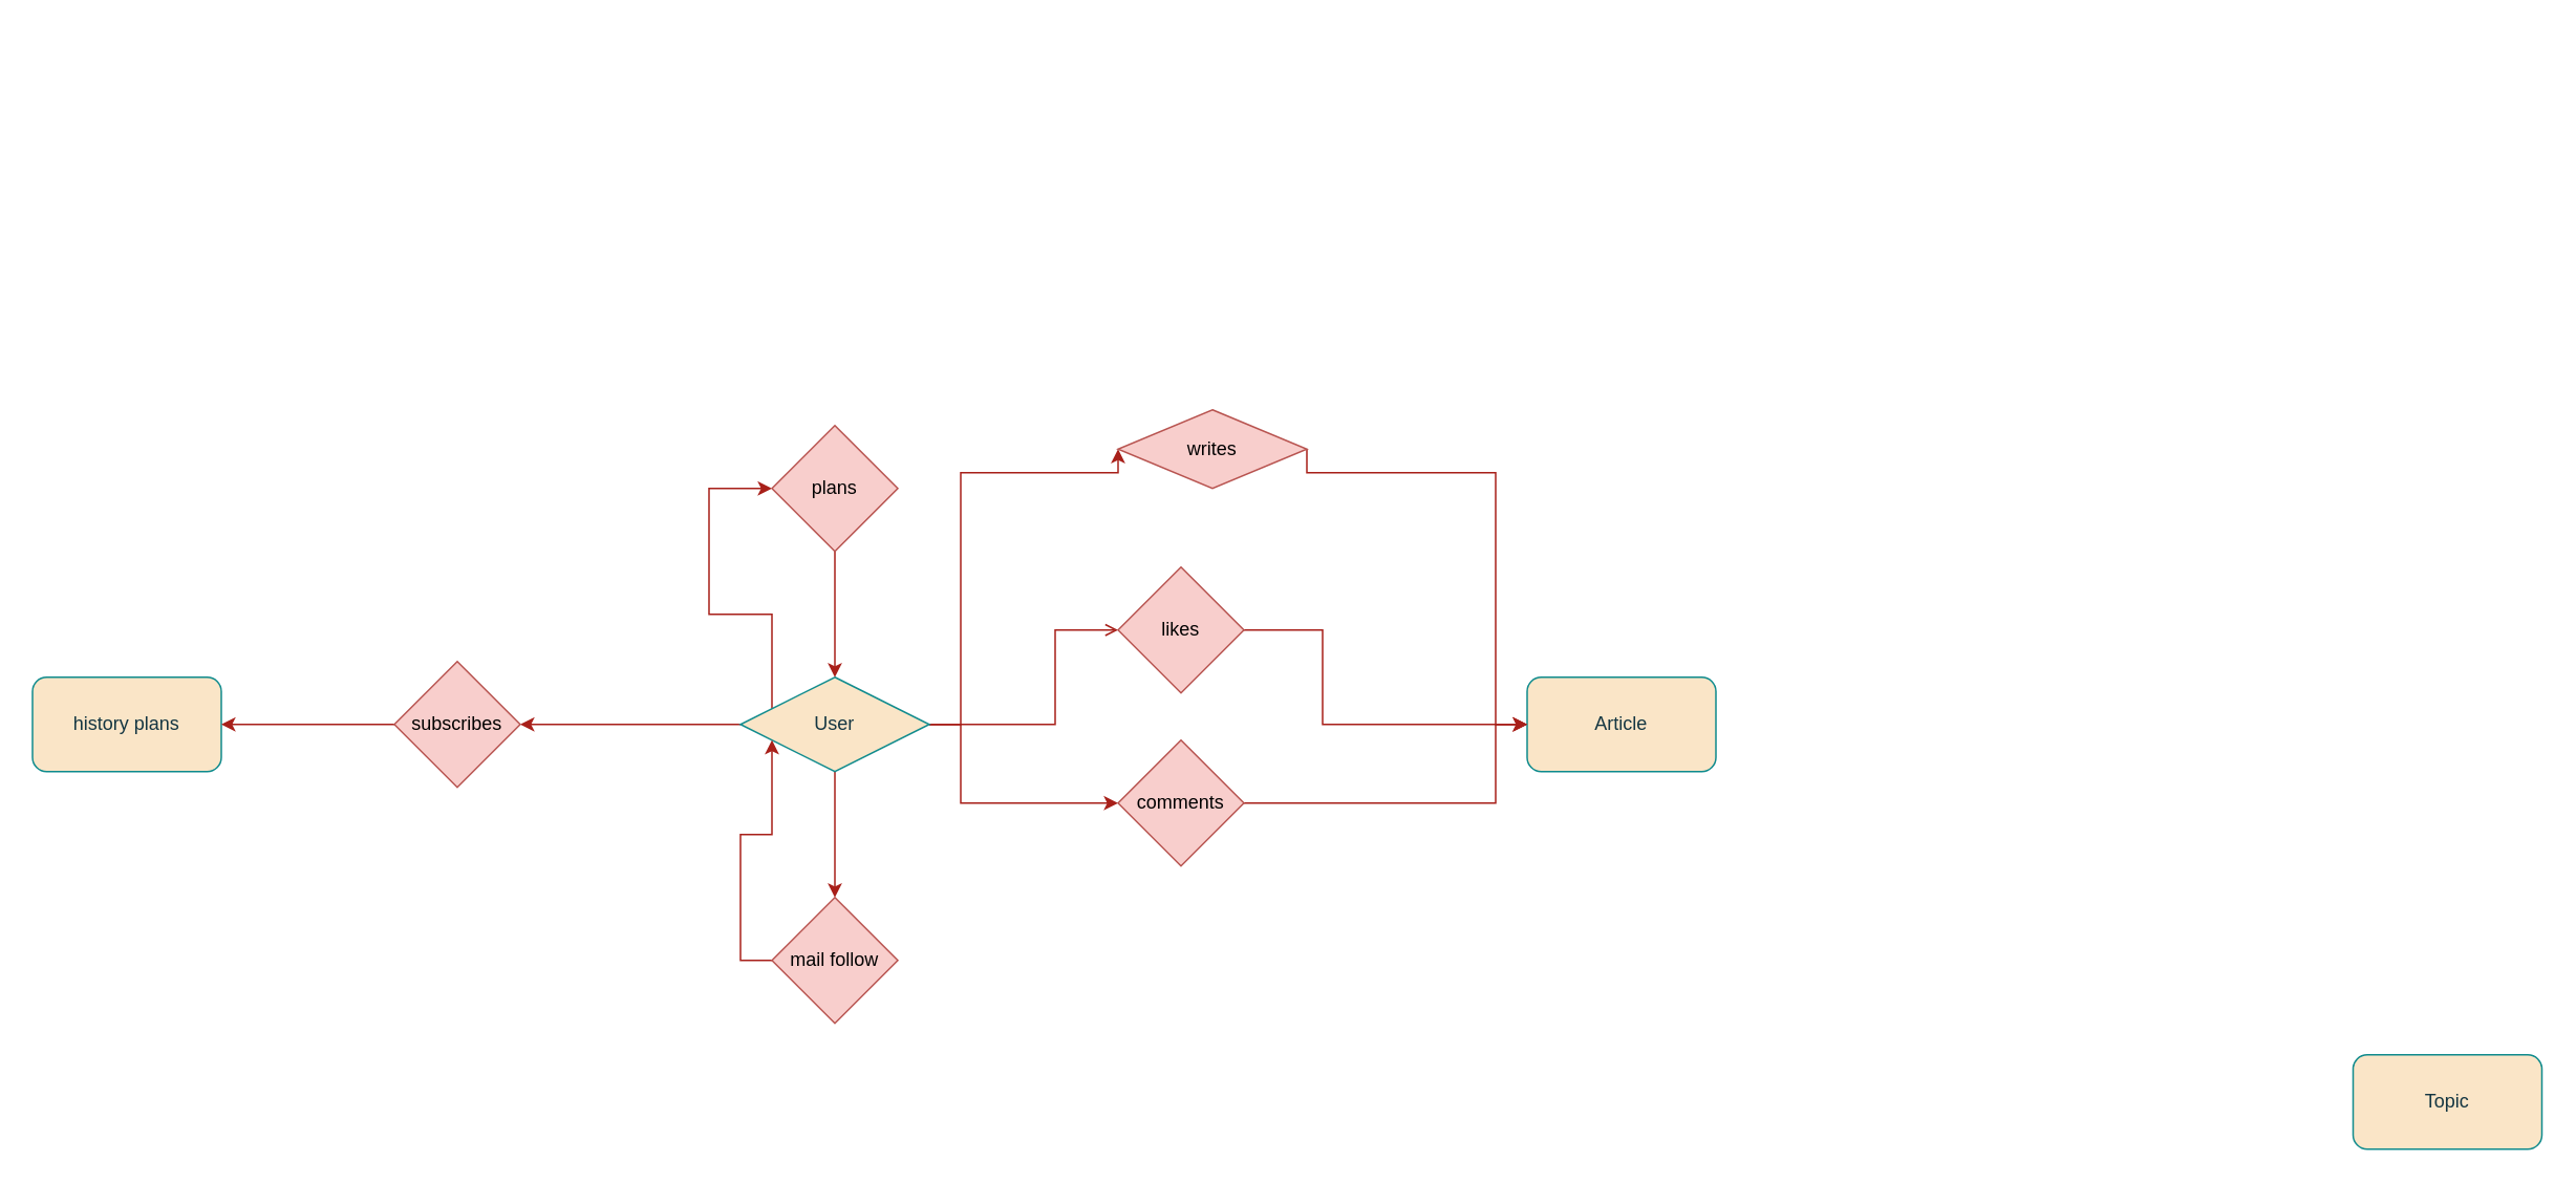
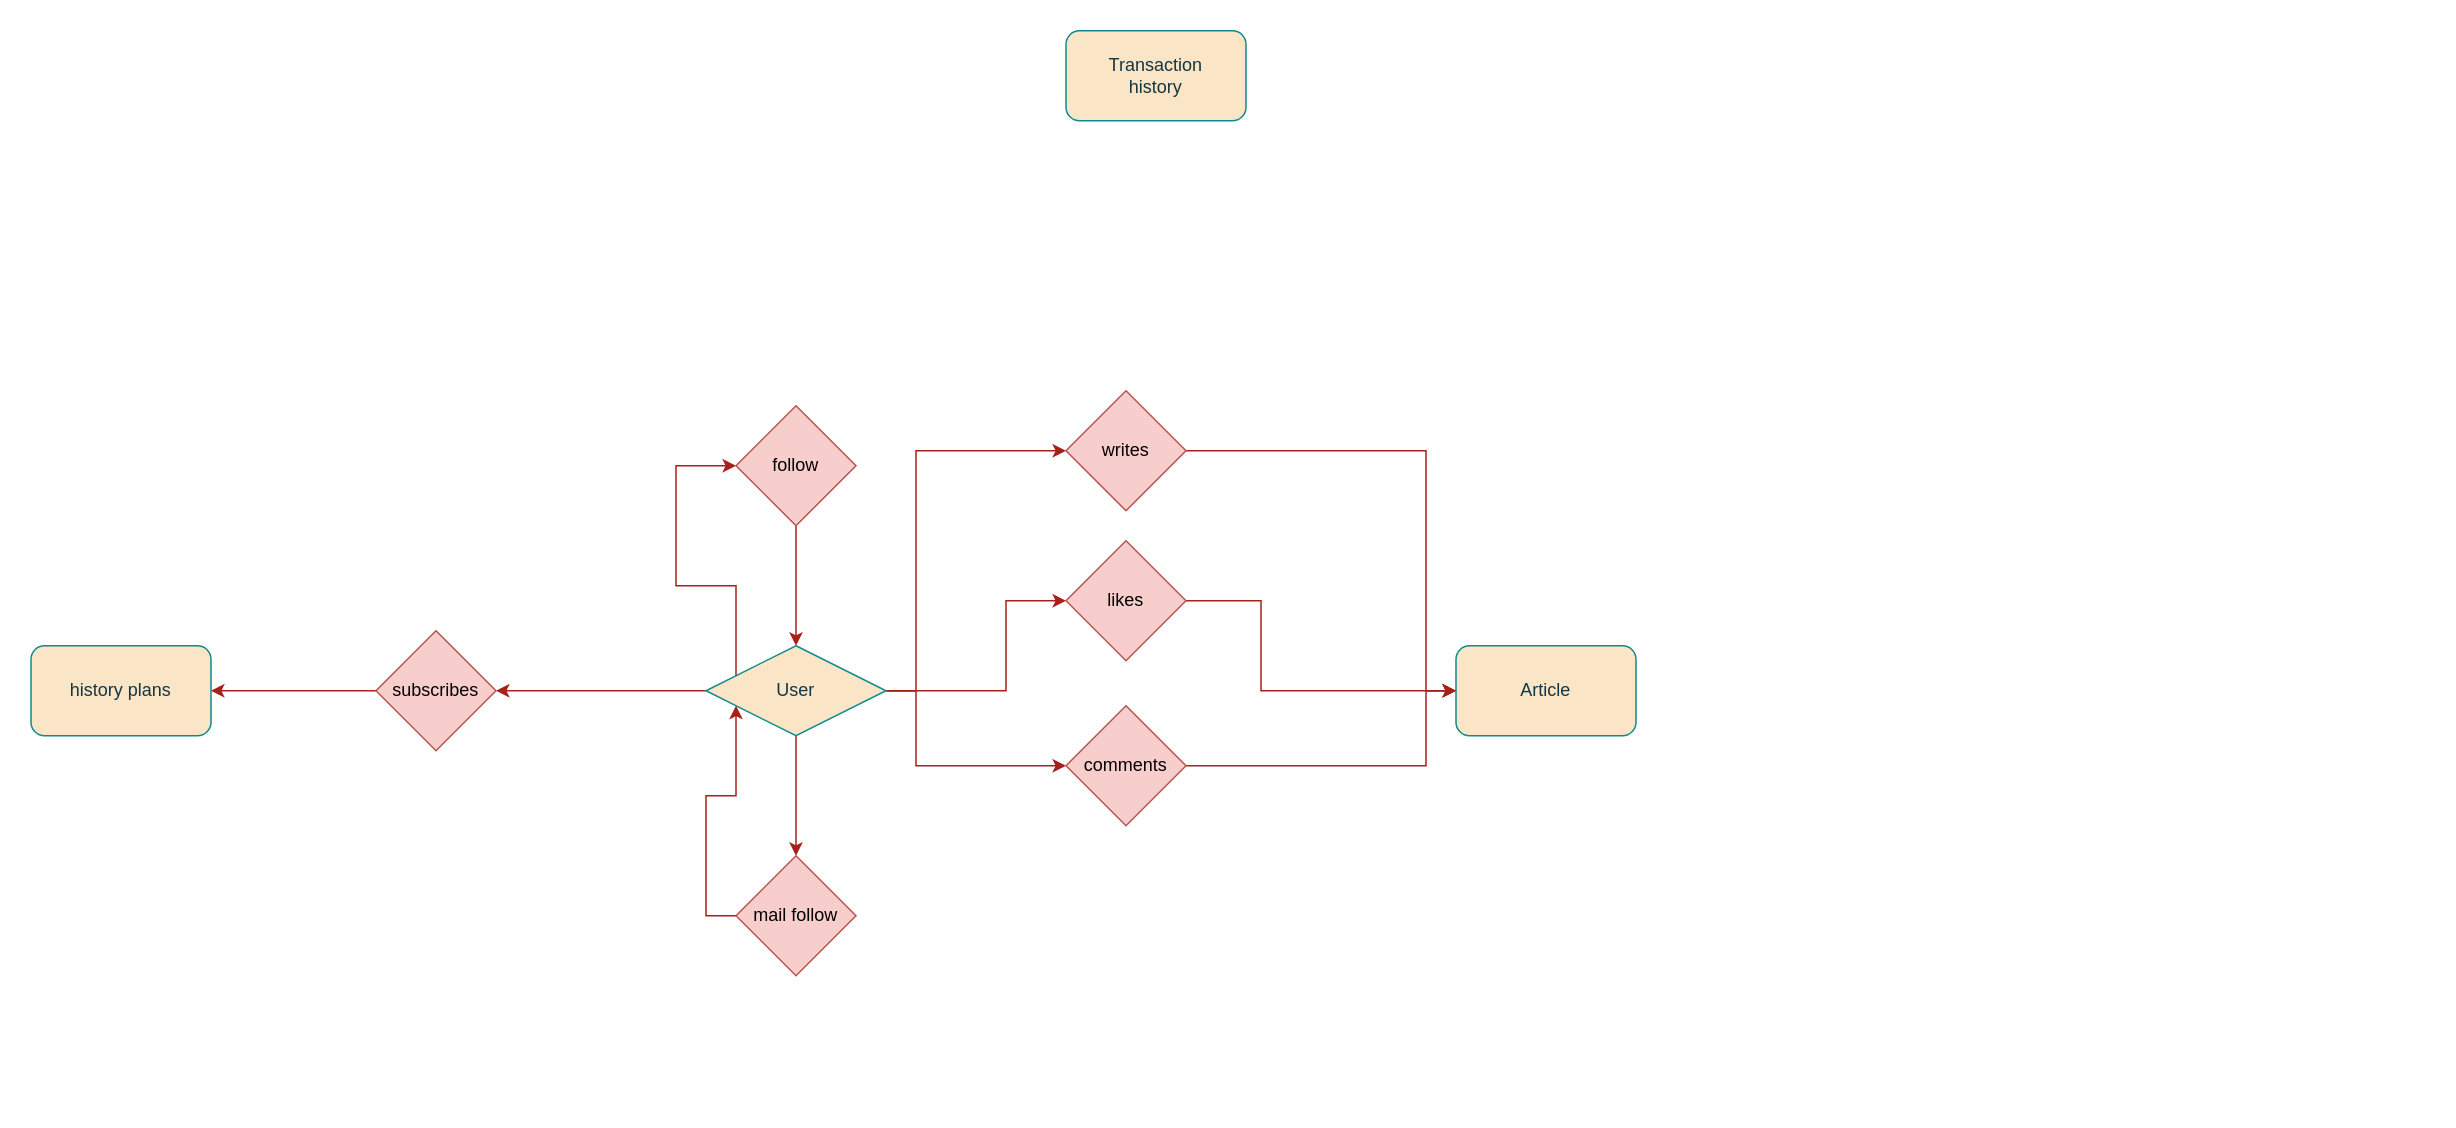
  <mxCell id="0" />
  <mxCell id="1" parent="0" />
  <mxCell id="2" style="edgeStyle=orthogonalEdgeStyle;rounded=0;orthogonalLoop=1;jettySize=auto;html=1;exitX=0;exitY=0.25;exitDx=0;exitDy=0;entryX=0;entryY=0.5;entryDx=0;entryDy=0;strokeColor=#A8201A;fontColor=#143642;fillColor=#FAE5C7;" edge="1" parent="1" source="8" target="14"><mxGeometry relative="1" as="geometry" /></mxCell>
  <mxCell id="3" style="edgeStyle=orthogonalEdgeStyle;rounded=0;orthogonalLoop=1;jettySize=auto;html=1;exitX=0.5;exitY=1;exitDx=0;exitDy=0;entryX=0.5;entryY=0;entryDx=0;entryDy=0;strokeColor=#A8201A;fontColor=#143642;fillColor=#FAE5C7;" edge="1" parent="1" source="8" target="16"><mxGeometry relative="1" as="geometry" /></mxCell>
  <mxCell id="4" style="edgeStyle=orthogonalEdgeStyle;rounded=0;orthogonalLoop=1;jettySize=auto;html=1;exitX=0;exitY=0.5;exitDx=0;exitDy=0;strokeColor=#A8201A;fontColor=#143642;fillColor=#FAE5C7;" edge="1" parent="1" source="8" target="19"><mxGeometry relative="1" as="geometry" /></mxCell>
  <mxCell id="5" style="edgeStyle=orthogonalEdgeStyle;rounded=0;orthogonalLoop=1;jettySize=auto;html=1;exitX=1;exitY=0.5;exitDx=0;exitDy=0;entryX=0;entryY=0.5;entryDx=0;entryDy=0;strokeColor=#A8201A;fontColor=#143642;fillColor=#FAE5C7;" edge="1" parent="1" source="8" target="12"><mxGeometry relative="1" as="geometry"><Array as="points"><mxPoint x="610" y="460" /><mxPoint x="610" y="300" /></Array></mxGeometry></mxCell>
- <mxCell id="6" style="edgeStyle=orthogonalEdgeStyle;rounded=0;orthogonalLoop=1;jettySize=auto;html=1;exitX=1;exitY=0.5;exitDx=0;exitDy=0;strokeColor=#A8201A;fontColor=#143642;fillColor=#FAE5C7;entryX=0;entryY=0.5;entryDx=0;entryDy=0;endArrow=open;" edge="1" parent="1" source="8" target="22"><mxGeometry relative="1" as="geometry"><mxPoint x="700" y="420" as="targetPoint" /><Array as="points"><mxPoint x="670" y="460" /><mxPoint x="670" y="400" /></Array></mxGeometry></mxCell>
+ <mxCell id="6" style="edgeStyle=orthogonalEdgeStyle;rounded=0;orthogonalLoop=1;jettySize=auto;html=1;exitX=1;exitY=0.5;exitDx=0;exitDy=0;strokeColor=#A8201A;fontColor=#143642;fillColor=#FAE5C7;entryX=0;entryY=0.5;entryDx=0;entryDy=0;" edge="1" parent="1" source="8" target="22"><mxGeometry relative="1" as="geometry"><mxPoint x="700" y="420" as="targetPoint" /><Array as="points"><mxPoint x="670" y="460" /><mxPoint x="670" y="400" /></Array></mxGeometry></mxCell>
  <mxCell id="7" style="edgeStyle=orthogonalEdgeStyle;rounded=0;orthogonalLoop=1;jettySize=auto;html=1;strokeColor=#A8201A;fontColor=#143642;fillColor=#FAE5C7;" edge="1" parent="1" source="8" target="24"><mxGeometry relative="1" as="geometry"><Array as="points"><mxPoint x="610" y="460" /><mxPoint x="610" y="510" /></Array></mxGeometry></mxCell>
  <mxCell id="8" value="User" style="rhombus;whiteSpace=wrap;html=1;strokeColor=#0F8B8D;fontColor=#143642;fillColor=#FAE5C7;" vertex="1" parent="1"><mxGeometry x="470" y="430" width="120" height="60" as="geometry" /></mxCell>
  <mxCell id="9" value="Article" style="rounded=1;whiteSpace=wrap;html=1;strokeColor=#0F8B8D;fontColor=#143642;fillColor=#FAE5C7;" vertex="1" parent="1"><mxGeometry x="970" y="430" width="120" height="60" as="geometry" /></mxCell>
- <mxCell id="10" value="Topic" style="rounded=1;whiteSpace=wrap;html=1;strokeColor=#0F8B8D;fontColor=#143642;fillColor=#FAE5C7;" vertex="1" parent="1"><mxGeometry x="1495" y="670" width="120" height="60" as="geometry" /></mxCell>
  <mxCell id="11" style="edgeStyle=orthogonalEdgeStyle;rounded=0;orthogonalLoop=1;jettySize=auto;html=1;exitX=1;exitY=0.5;exitDx=0;exitDy=0;entryX=0;entryY=0.5;entryDx=0;entryDy=0;strokeColor=#A8201A;fontColor=#143642;fillColor=#FAE5C7;" edge="1" parent="1" source="12" target="9"><mxGeometry relative="1" as="geometry"><Array as="points"><mxPoint x="950" y="300" /><mxPoint x="950" y="460" /></Array></mxGeometry></mxCell>
- <mxCell id="12" value="writes" style="rhombus;whiteSpace=wrap;html=1;strokeColor=#b85450;fillColor=#f8cecc;" vertex="1" parent="1"><mxGeometry x="710" y="260" width="120" height="50" as="geometry" /></mxCell>
+ <mxCell id="12" value="writes" style="rhombus;whiteSpace=wrap;html=1;strokeColor=#b85450;fillColor=#f8cecc;" vertex="1" parent="1"><mxGeometry x="710" y="260" width="80" height="80" as="geometry" /></mxCell>
  <mxCell id="13" style="edgeStyle=orthogonalEdgeStyle;rounded=0;orthogonalLoop=1;jettySize=auto;html=1;exitX=0.5;exitY=1;exitDx=0;exitDy=0;entryX=0.5;entryY=0;entryDx=0;entryDy=0;strokeColor=#A8201A;fontColor=#143642;fillColor=#FAE5C7;" edge="1" parent="1" source="14" target="8"><mxGeometry relative="1" as="geometry" /></mxCell>
- <mxCell id="14" value="plans" style="rhombus;whiteSpace=wrap;html=1;strokeColor=#b85450;fillColor=#f8cecc;" vertex="1" parent="1"><mxGeometry x="490" y="270" width="80" height="80" as="geometry" /></mxCell>
+ <mxCell id="14" value="follow" style="rhombus;whiteSpace=wrap;html=1;strokeColor=#b85450;fillColor=#f8cecc;" vertex="1" parent="1"><mxGeometry x="490" y="270" width="80" height="80" as="geometry" /></mxCell>
  <mxCell id="15" style="edgeStyle=orthogonalEdgeStyle;rounded=0;orthogonalLoop=1;jettySize=auto;html=1;exitX=0;exitY=0.5;exitDx=0;exitDy=0;entryX=0;entryY=0.75;entryDx=0;entryDy=0;strokeColor=#A8201A;fontColor=#143642;fillColor=#FAE5C7;" edge="1" parent="1" source="16" target="8"><mxGeometry relative="1" as="geometry" /></mxCell>
  <mxCell id="16" value="mail follow" style="rhombus;whiteSpace=wrap;html=1;strokeColor=#b85450;fillColor=#f8cecc;" vertex="1" parent="1"><mxGeometry x="490" y="570" width="80" height="80" as="geometry" /></mxCell>
  <mxCell id="17" value="history plans" style="rounded=1;whiteSpace=wrap;html=1;strokeColor=#0F8B8D;fontColor=#143642;fillColor=#FAE5C7;" vertex="1" parent="1"><mxGeometry x="20" y="430" width="120" height="60" as="geometry" /></mxCell>
  <mxCell id="18" style="edgeStyle=orthogonalEdgeStyle;rounded=0;orthogonalLoop=1;jettySize=auto;html=1;exitX=0;exitY=0.5;exitDx=0;exitDy=0;entryX=1;entryY=0.5;entryDx=0;entryDy=0;strokeColor=#A8201A;fontColor=#143642;fillColor=#FAE5C7;" edge="1" parent="1" source="19" target="17"><mxGeometry relative="1" as="geometry" /></mxCell>
  <mxCell id="19" value="subscribes" style="rhombus;whiteSpace=wrap;html=1;strokeColor=#b85450;fillColor=#f8cecc;" vertex="1" parent="1"><mxGeometry x="250" y="420" width="80" height="80" as="geometry" /></mxCell>
+ <mxCell id="20" value="Transaction&lt;div&gt;history&lt;/div&gt;" style="rounded=1;whiteSpace=wrap;html=1;strokeColor=#0F8B8D;fontColor=#143642;fillColor=#FAE5C7;" vertex="1" parent="1"><mxGeometry x="710" y="20" width="120" height="60" as="geometry" /></mxCell>
  <mxCell id="21" style="edgeStyle=orthogonalEdgeStyle;rounded=0;orthogonalLoop=1;jettySize=auto;html=1;exitX=1;exitY=0.5;exitDx=0;exitDy=0;entryX=0;entryY=0.5;entryDx=0;entryDy=0;strokeColor=#A8201A;fontColor=#143642;fillColor=#FAE5C7;" edge="1" parent="1" target="9"><mxGeometry relative="1" as="geometry"><mxPoint x="760" y="400" as="sourcePoint" /><mxPoint x="940" y="460" as="targetPoint" /><Array as="points"><mxPoint x="840" y="400" /><mxPoint x="840" y="460" /></Array></mxGeometry></mxCell>
  <mxCell id="22" value="likes" style="rhombus;whiteSpace=wrap;html=1;strokeColor=#b85450;fillColor=#f8cecc;" vertex="1" parent="1"><mxGeometry x="710" y="360" width="80" height="80" as="geometry" /></mxCell>
  <mxCell id="23" style="edgeStyle=orthogonalEdgeStyle;rounded=0;orthogonalLoop=1;jettySize=auto;html=1;exitX=1;exitY=0.5;exitDx=0;exitDy=0;entryX=0;entryY=0.5;entryDx=0;entryDy=0;strokeColor=#A8201A;fontColor=#143642;fillColor=#FAE5C7;" edge="1" parent="1" source="24" target="9"><mxGeometry relative="1" as="geometry"><Array as="points"><mxPoint x="950" y="510" /><mxPoint x="950" y="460" /></Array></mxGeometry></mxCell>
  <mxCell id="24" value="comments" style="rhombus;whiteSpace=wrap;html=1;strokeColor=#b85450;fillColor=#f8cecc;" vertex="1" parent="1"><mxGeometry x="710" y="470" width="80" height="80" as="geometry" /></mxCell>
